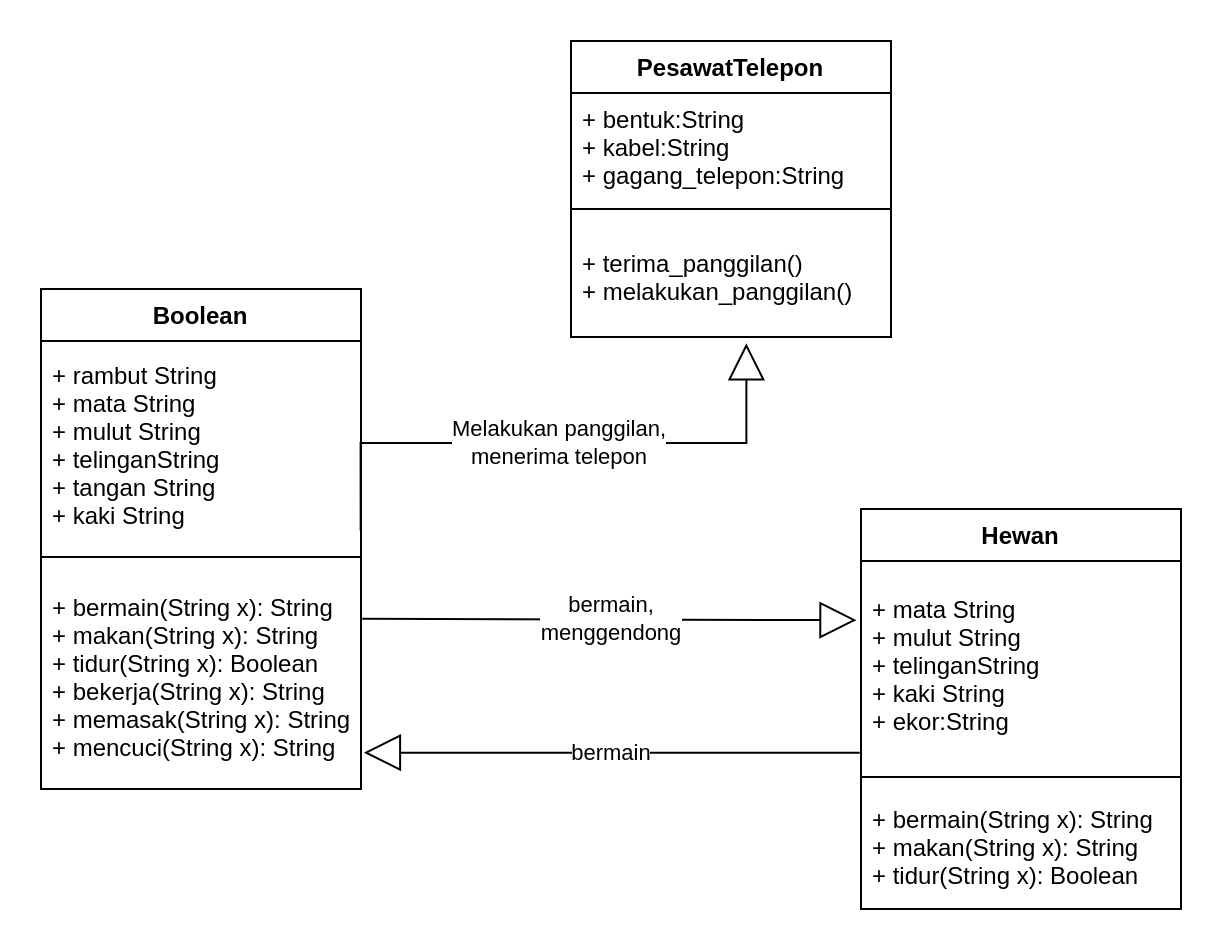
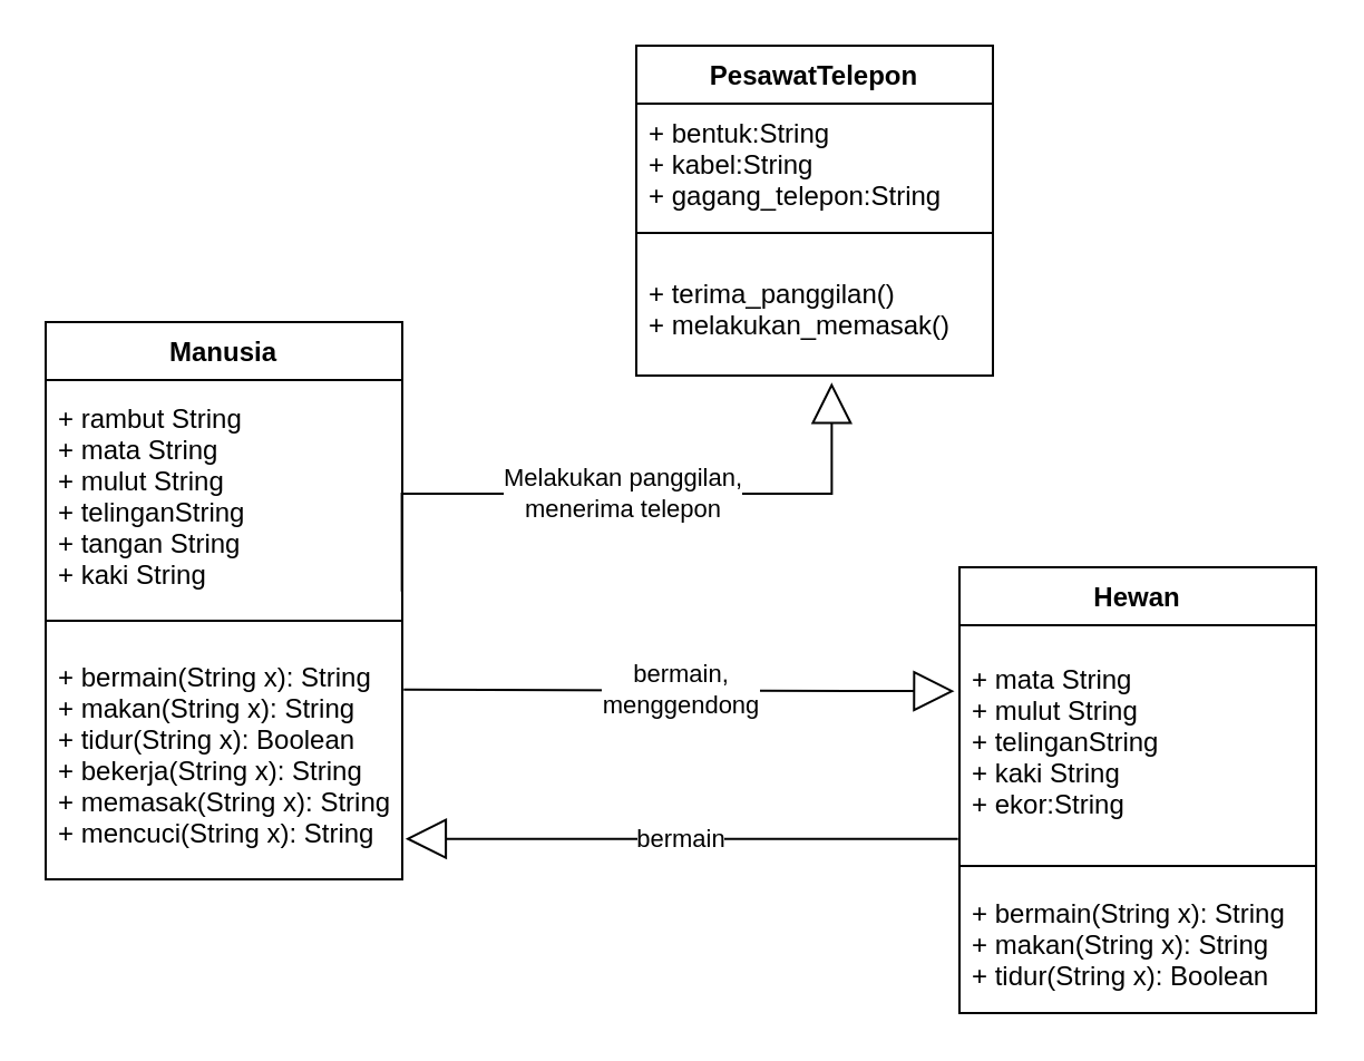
  <mxCell id="0" />
  <mxCell id="1" parent="0" />
  <mxCell id="2" value="PesawatTelepon" style="swimlane;fontStyle=1;align=center;verticalAlign=top;childLayout=stackLayout;horizontal=1;startSize=26;horizontalStack=0;resizeParent=1;resizeParentMax=0;resizeLast=0;collapsible=1;marginBottom=0;" vertex="1" parent="1"><mxGeometry x="285" y="20" width="160" height="148" as="geometry" /></mxCell>
  <mxCell id="3" value="+ bentuk:String&#10;+ kabel:String&#10;+ gagang_telepon:String" style="text;strokeColor=none;fillColor=none;align=left;verticalAlign=middle;spacingLeft=4;spacingRight=4;overflow=hidden;rotatable=0;points=[[0,0.5],[1,0.5]];portConstraint=eastwest;" vertex="1" parent="2"><mxGeometry y="26" width="160" height="54" as="geometry" /></mxCell>
  <mxCell id="4" value="" style="line;strokeWidth=1;fillColor=none;align=left;verticalAlign=middle;spacingTop=-1;spacingLeft=3;spacingRight=3;rotatable=0;labelPosition=right;points=[];portConstraint=eastwest;" vertex="1" parent="2"><mxGeometry y="80" width="160" height="8" as="geometry" /></mxCell>
- <mxCell id="5" value="+ terima_panggilan()&#10;+ melakukan_panggilan()" style="text;strokeColor=none;fillColor=none;align=left;verticalAlign=middle;spacingLeft=4;spacingRight=4;overflow=hidden;rotatable=0;points=[[0,0.5],[1,0.5]];portConstraint=eastwest;" vertex="1" parent="2"><mxGeometry y="88" width="160" height="60" as="geometry" /></mxCell>
- <mxCell id="6" value="Boolean" style="swimlane;fontStyle=1;align=center;verticalAlign=top;childLayout=stackLayout;horizontal=1;startSize=26;horizontalStack=0;resizeParent=1;resizeParentMax=0;resizeLast=0;collapsible=1;marginBottom=0;spacingTop=0;" vertex="1" parent="1"><mxGeometry x="20" y="144" width="160" height="250" as="geometry" /></mxCell>
+ <mxCell id="5" value="+ terima_panggilan()&#10;+ melakukan_memasak()" style="text;strokeColor=none;fillColor=none;align=left;verticalAlign=middle;spacingLeft=4;spacingRight=4;overflow=hidden;rotatable=0;points=[[0,0.5],[1,0.5]];portConstraint=eastwest;" vertex="1" parent="2"><mxGeometry y="88" width="160" height="60" as="geometry" /></mxCell>
+ <mxCell id="6" value="Manusia" style="swimlane;fontStyle=1;align=center;verticalAlign=top;childLayout=stackLayout;horizontal=1;startSize=26;horizontalStack=0;resizeParent=1;resizeParentMax=0;resizeLast=0;collapsible=1;marginBottom=0;spacingTop=0;" vertex="1" parent="1"><mxGeometry x="20" y="144" width="160" height="250" as="geometry" /></mxCell>
  <mxCell id="7" value="+ rambut String&#10;+ mata String&#10;+ mulut String&#10;+ telinganString&#10;+ tangan String&#10;+ kaki String" style="text;strokeColor=none;fillColor=none;align=left;verticalAlign=middle;spacingLeft=4;spacingRight=4;overflow=hidden;rotatable=0;points=[[0,0.5],[1,0.5]];portConstraint=eastwest;" vertex="1" parent="6"><mxGeometry y="26" width="160" height="104" as="geometry" /></mxCell>
  <mxCell id="8" value="" style="line;strokeWidth=1;fillColor=none;align=left;verticalAlign=middle;spacingTop=-1;spacingLeft=3;spacingRight=3;rotatable=0;labelPosition=right;points=[];portConstraint=eastwest;" vertex="1" parent="6"><mxGeometry y="130" width="160" height="8" as="geometry" /></mxCell>
  <mxCell id="9" value="+ bermain(String x): String&#10;+ makan(String x): String&#10;+ tidur(String x): Boolean&#10;+ bekerja(String x): String&#10;+ memasak(String x): String&#10;+ mencuci(String x): String" style="text;strokeColor=none;fillColor=none;align=left;verticalAlign=middle;spacingLeft=4;spacingRight=4;overflow=hidden;rotatable=0;points=[[0,0.5],[1,0.5]];portConstraint=eastwest;" vertex="1" parent="6"><mxGeometry y="138" width="160" height="112" as="geometry" /></mxCell>
  <mxCell id="10" value="Hewan" style="swimlane;fontStyle=1;align=center;verticalAlign=top;childLayout=stackLayout;horizontal=1;startSize=26;horizontalStack=0;resizeParent=1;resizeParentMax=0;resizeLast=0;collapsible=1;marginBottom=0;" vertex="1" parent="1"><mxGeometry x="430" y="254" width="160" height="200" as="geometry" /></mxCell>
  <mxCell id="11" value="+ mata String&#10;+ mulut String&#10;+ telinganString&#10;+ kaki String&#10;+ ekor:String" style="text;strokeColor=none;fillColor=none;align=left;verticalAlign=middle;spacingLeft=4;spacingRight=4;overflow=hidden;rotatable=0;points=[[0,0.5],[1,0.5]];portConstraint=eastwest;" vertex="1" parent="10"><mxGeometry y="26" width="160" height="104" as="geometry" /></mxCell>
  <mxCell id="12" value="" style="line;strokeWidth=1;fillColor=none;align=left;verticalAlign=middle;spacingTop=-1;spacingLeft=3;spacingRight=3;rotatable=0;labelPosition=right;points=[];portConstraint=eastwest;" vertex="1" parent="10"><mxGeometry y="130" width="160" height="8" as="geometry" /></mxCell>
  <mxCell id="13" value="+ bermain(String x): String&#10;+ makan(String x): String&#10;+ tidur(String x): Boolean" style="text;strokeColor=none;fillColor=none;align=left;verticalAlign=middle;spacingLeft=4;spacingRight=4;overflow=hidden;rotatable=0;points=[[0,0.5],[1,0.5]];portConstraint=eastwest;" vertex="1" parent="10"><mxGeometry y="138" width="160" height="62" as="geometry" /></mxCell>
  <mxCell id="14" value="bermain" style="endArrow=block;endSize=16;endFill=0;html=1;rounded=0;entryX=1.009;entryY=0.918;entryDx=0;entryDy=0;entryPerimeter=0;exitX=-0.004;exitY=1.008;exitDx=0;exitDy=0;exitPerimeter=0;" edge="1" parent="1"><mxGeometry width="160" relative="1" as="geometry"><mxPoint x="429.36" y="375.832" as="sourcePoint" /><mxPoint x="181.44" y="375.816" as="targetPoint" /></mxGeometry></mxCell>
  <mxCell id="15" value="bermain,&lt;br&gt;menggendong" style="endArrow=block;endSize=16;endFill=0;html=1;rounded=0;entryX=-0.014;entryY=0.246;entryDx=0;entryDy=0;entryPerimeter=0;exitX=1.004;exitY=0.204;exitDx=0;exitDy=0;exitPerimeter=0;" edge="1" parent="1"><mxGeometry width="160" relative="1" as="geometry"><mxPoint x="180.64" y="308.848" as="sourcePoint" /><mxPoint x="427.76" y="309.584" as="targetPoint" /></mxGeometry></mxCell>
  <mxCell id="16" value="Melakukan panggilan,&lt;br&gt;menerima telepon" style="endArrow=block;endSize=16;endFill=0;html=1;rounded=0;entryX=0.548;entryY=1.053;entryDx=0;entryDy=0;entryPerimeter=0;exitX=0.999;exitY=0.912;exitDx=0;exitDy=0;exitPerimeter=0;edgeStyle=orthogonalEdgeStyle;" edge="1" parent="1" source="7" target="5"><mxGeometry width="160" relative="1" as="geometry"><mxPoint x="190.64" y="270.848" as="sourcePoint" /><mxPoint x="437.76" y="271.584" as="targetPoint" /><Array as="points"><mxPoint x="373" y="221" /></Array></mxGeometry></mxCell>
